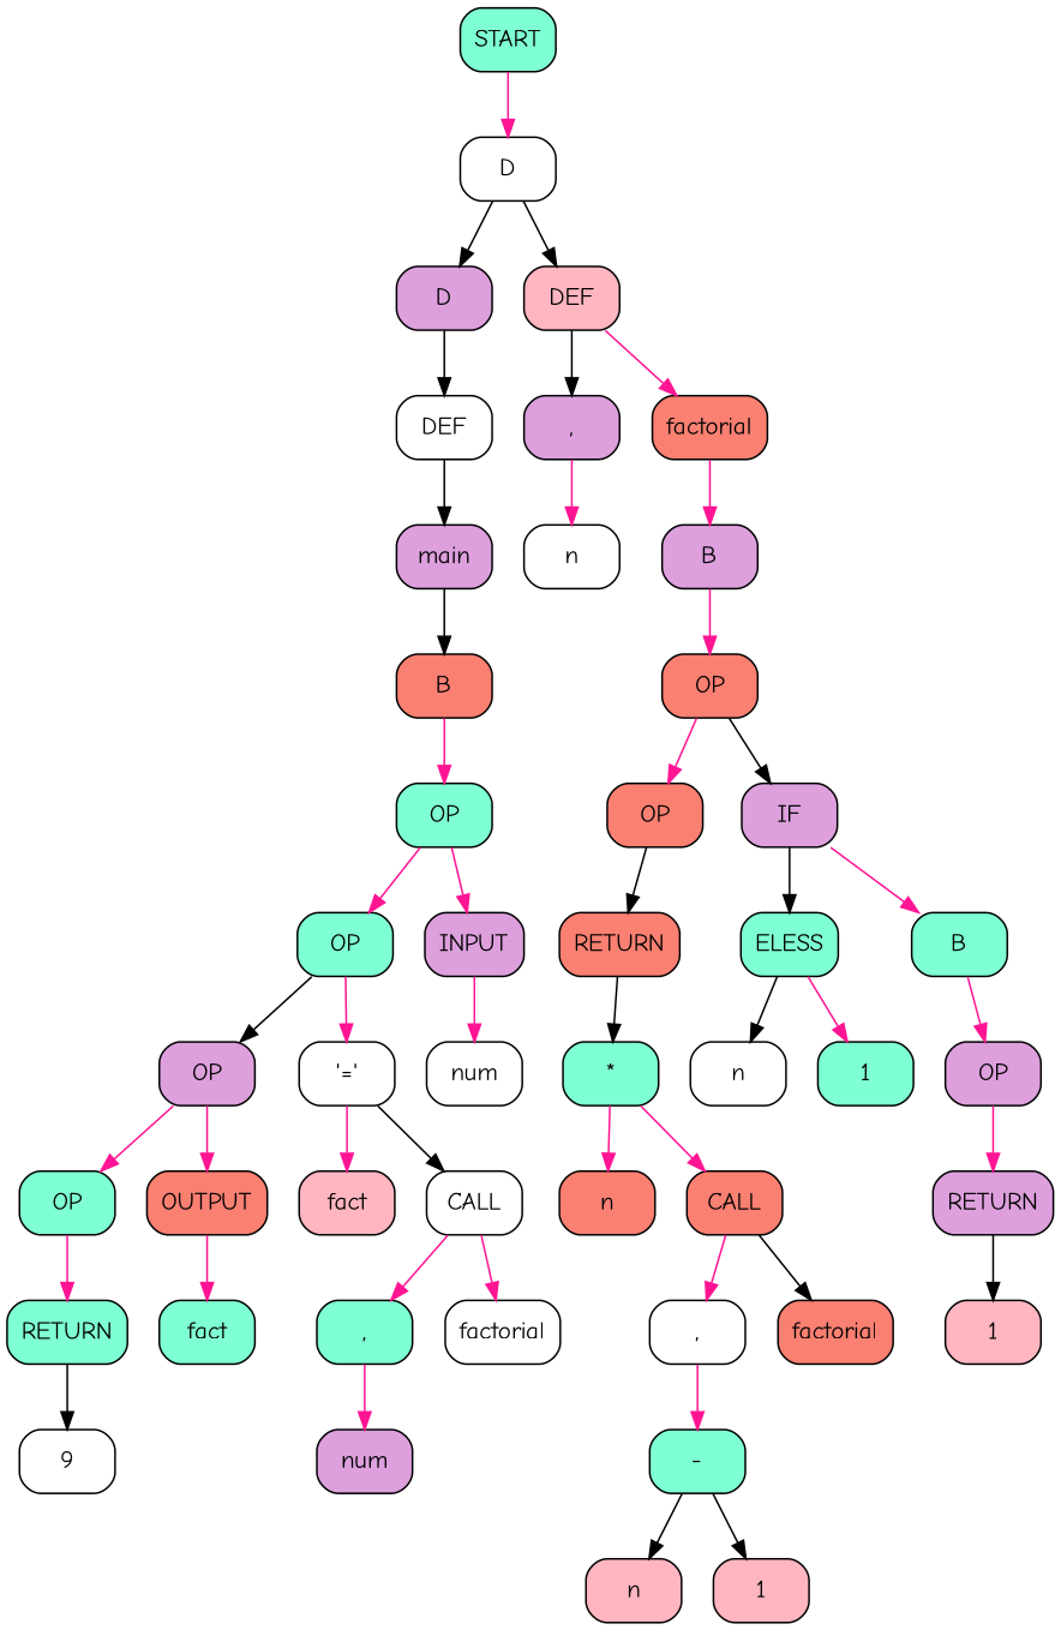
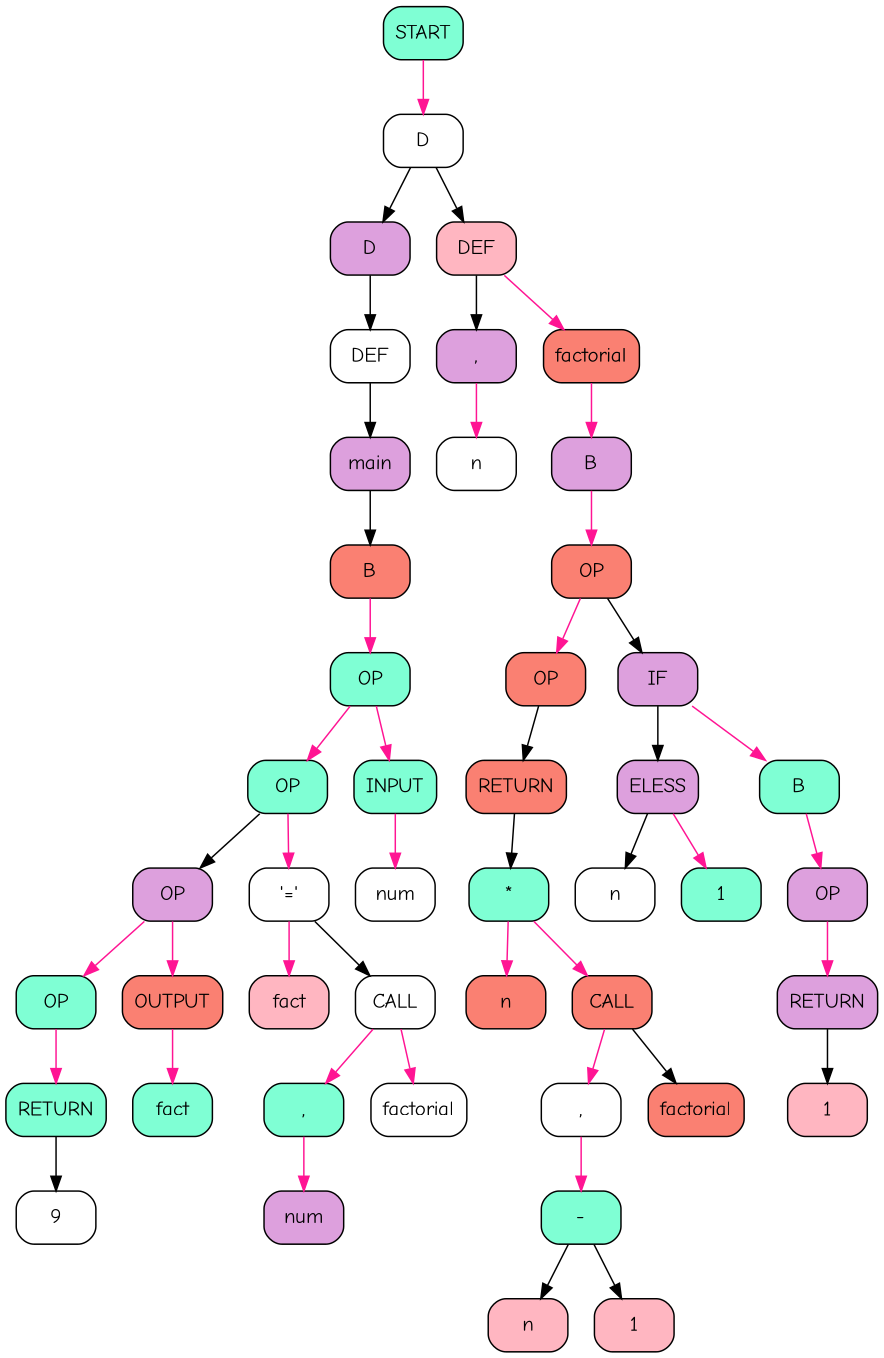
  digraph {
    fontname="Comic Neue"
    node [fillcolor=aquamarine fontname="Comic Neue" shape=Mrecord style=filled]
    edge [color=deeppink fontname="Comic Neue"]
    n1 [label=START]
    n2 [fillcolor=white label=D]
    n3 [fillcolor=plum label=D]
    n4 [fillcolor=lightpink label=DEF]
    n5 [fillcolor=white label=DEF]
    n6 [fillcolor=plum label=","]
    n7 [fillcolor=salmon label=factorial]
    n8 [fillcolor=plum label=main]
    n9 [fillcolor=salmon label=B]
    n10 [label=OP]
    n11 [label=OP]
-   n12 [fillcolor=plum label=INPUT]
+   n12 [label=INPUT]
    n13 [fillcolor=plum label=OP]
    n14 [fillcolor=white label="'='"]
    n15 [fillcolor=white label=num]
    n16 [label=OP]
    n17 [fillcolor=salmon label=OUTPUT]
    n18 [fillcolor=lightpink label=fact]
    n19 [fillcolor=white label=CALL]
    n20 [label=RETURN]
    n21 [label=fact]
    n22 [fillcolor=white label=9]
    n23 [label=","]
    n24 [fillcolor=white label=factorial]
    n25 [fillcolor=plum label=num]
    n26 [fillcolor=white label=n]
    n27 [fillcolor=plum label=B]
    n28 [fillcolor=salmon label=OP]
    n29 [fillcolor=salmon label=OP]
    n30 [fillcolor=plum label=IF]
    n31 [fillcolor=salmon label=RETURN]
-   n32 [label=ELESS]
+   n32 [fillcolor=plum label=ELESS]
    n33 [label=B]
    n34 [label="*"]
    n35 [fillcolor=salmon label=n]
    n36 [fillcolor=salmon label=CALL]
    n37 [fillcolor=white label=","]
    n38 [fillcolor=salmon label=factorial]
    n39 [label="-"]
    n40 [fillcolor=lightpink label=n]
    n41 [fillcolor=lightpink label=1]
    n42 [fillcolor=white label=n]
    n43 [label=1]
    n44 [fillcolor=plum label=OP]
    n45 [fillcolor=plum label=RETURN]
    n46 [fillcolor=lightpink label=1]
    n1 -> n2
    n2 -> n3 [color=black]
    n2 -> n4 [color=black]
    n3 -> n5 [color=black]
    n4 -> n6 [color=black]
    n4 -> n7
    n5 -> n8 [color=black]
    n6 -> n26
    n7 -> n27
    n8 -> n9 [color=black]
    n9 -> n10
    n10 -> n11
    n10 -> n12
    n11 -> n13 [color=black]
    n11 -> n14
    n12 -> n15
    n13 -> n16
    n13 -> n17
    n14 -> n18
    n14 -> n19 [color=black]
    n16 -> n20
    n17 -> n21
    n19 -> n23
    n19 -> n24
    n20 -> n22 [color=black]
    n23 -> n25
    n27 -> n28
    n28 -> n29
    n28 -> n30 [color=black]
    n29 -> n31 [color=black]
    n30 -> n32 [color=black]
    n30 -> n33
    n31 -> n34 [color=black]
    n32 -> n42 [color=black]
    n32 -> n43
    n33 -> n44
    n34 -> n35
    n34 -> n36
    n36 -> n37
    n36 -> n38 [color=black]
    n37 -> n39
    n39 -> n40 [color=black]
    n39 -> n41 [color=black]
    n44 -> n45
    n45 -> n46 [color=black]
  }
